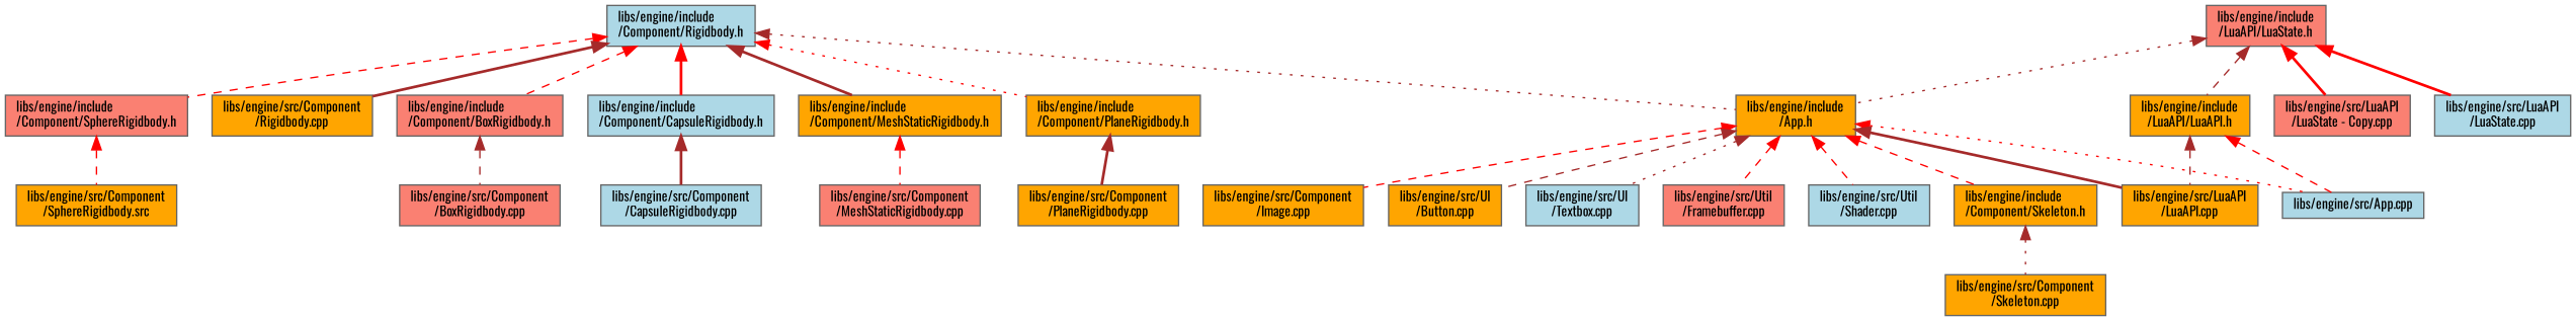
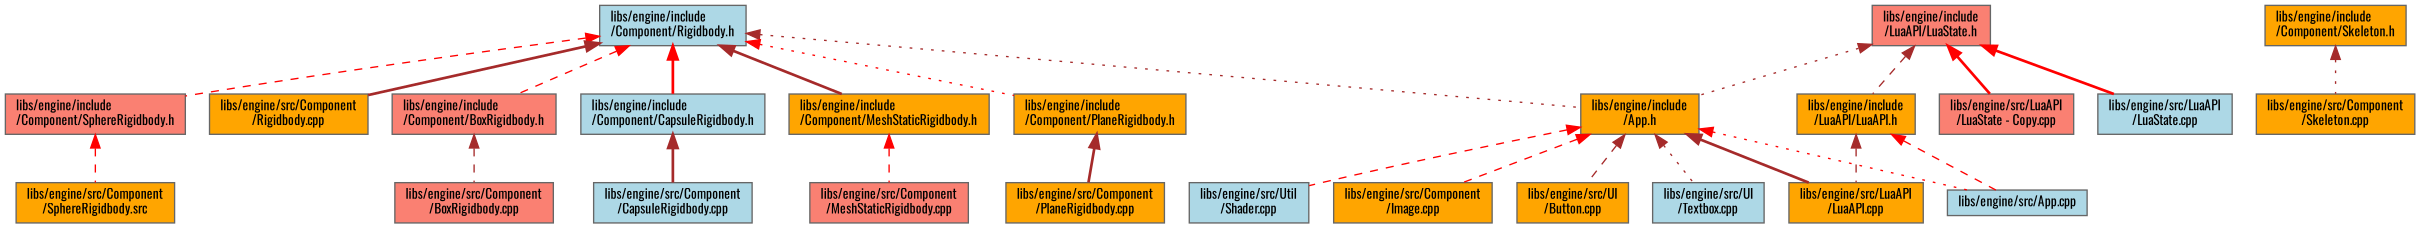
  digraph {
    fontname=Oswald
    node [color=grey40 fillcolor=orange fontname=Oswald fontsize=10 shape=box style=filled]
    edge [color=red dir=back fontname=Oswald fontsize=10 labelfontname=Helvetica labelfontsize=10 style=dashed]
    n1 [color=gray40 fillcolor=salmon fontcolor=black height=0.2 label="libs/engine/include\l/LuaAPI/LuaState.h" width=0.4]
    n2 [height=0.2 label="libs/engine/include\l/App.h" width=0.4]
    n3 [height=0.2 label="libs/engine/include\l/LuaAPI/LuaAPI.h" width=0.4]
    n4 [fillcolor=salmon height=0.2 label="libs/engine/src/LuaAPI\l/LuaState - Copy.cpp" width=0.4]
    n5 [fillcolor=lightblue height=0.2 label="libs/engine/src/LuaAPI\l/LuaState.cpp" width=0.4]
    n6 [height=0.2 label="libs/engine/include\l/Component/Skeleton.h" width=0.4]
    n7 [fillcolor=lightblue height=0.2 label="libs/engine/src/App.cpp" width=0.4]
    n8 [height=0.2 label="libs/engine/src/Component\l/Image.cpp" width=0.4]
    n9 [height=0.2 label="libs/engine/src/LuaAPI\l/LuaAPI.cpp" width=0.4]
    n10 [height=0.2 label="libs/engine/src/UI\l/Button.cpp" width=0.4]
    n11 [fillcolor=lightblue height=0.2 label="libs/engine/src/UI\l/Textbox.cpp" width=0.4]
-   n12 [fillcolor=salmon height=0.2 label="libs/engine/src/Util\l/Framebuffer.cpp" width=0.4]
    n13 [fillcolor=lightblue height=0.2 label="libs/engine/src/Util\l/Shader.cpp" width=0.4]
    n14 [fillcolor=lightblue height=0.2 label="libs/engine/include\l/Component/Rigidbody.h" width=0.4]
    n15 [fillcolor=salmon height=0.2 label="libs/engine/include\l/Component/BoxRigidbody.h" width=0.4]
    n16 [fillcolor=lightblue height=0.2 label="libs/engine/include\l/Component/CapsuleRigidbody.h" width=0.4]
    n17 [height=0.2 label="libs/engine/include\l/Component/MeshStaticRigidbody.h" width=0.4]
    n18 [height=0.2 label="libs/engine/include\l/Component/PlaneRigidbody.h" width=0.4]
    n19 [fillcolor=salmon height=0.2 label="libs/engine/include\l/Component/SphereRigidbody.h" width=0.4]
    n20 [height=0.2 label="libs/engine/src/Component\l/Rigidbody.cpp" width=0.4]
    n21 [height=0.2 label="libs/engine/src/Component\l/Skeleton.cpp" width=0.4]
    n22 [fillcolor=salmon height=0.2 label="libs/engine/src/Component\l/BoxRigidbody.cpp" width=0.4]
    n23 [fillcolor=lightblue height=0.2 label="libs/engine/src/Component\l/CapsuleRigidbody.cpp" width=0.4]
    n24 [fillcolor=salmon height=0.2 label="libs/engine/src/Component\l/MeshStaticRigidbody.cpp" width=0.4]
    n25 [height=0.2 label="libs/engine/src/Component\l/PlaneRigidbody.cpp" width=0.4]
    n26 [height=0.2 label="libs/engine/src/Component\l/SphereRigidbody.src" width=0.4]
    n1 -> n2 [color=brown style=dotted]
    n1 -> n3 [color=brown]
    n1 -> n4 [style=bold]
    n1 -> n5 [style=bold]
-   n2 -> n6
    n2 -> n7 [style=dotted]
    n2 -> n8
    n2 -> n9 [color=brown style=bold]
    n2 -> n10 [color=brown]
    n2 -> n11 [color=brown style=dotted]
-   n2 -> n12
    n2 -> n13
    n3 -> n7
    n3 -> n9 [color=brown]
    n6 -> n21 [color=brown style=dotted]
    n14 -> n2 [color=brown style=dotted]
    n14 -> n15
    n14 -> n16 [style=bold]
    n14 -> n17 [color=brown style=bold]
    n14 -> n18 [style=dotted]
    n14 -> n19
    n14 -> n20 [color=brown style=bold]
    n15 -> n22 [color=brown]
    n16 -> n23 [color=brown style=bold]
    n17 -> n24
    n18 -> n25 [color=brown style=bold]
    n19 -> n26
  }
